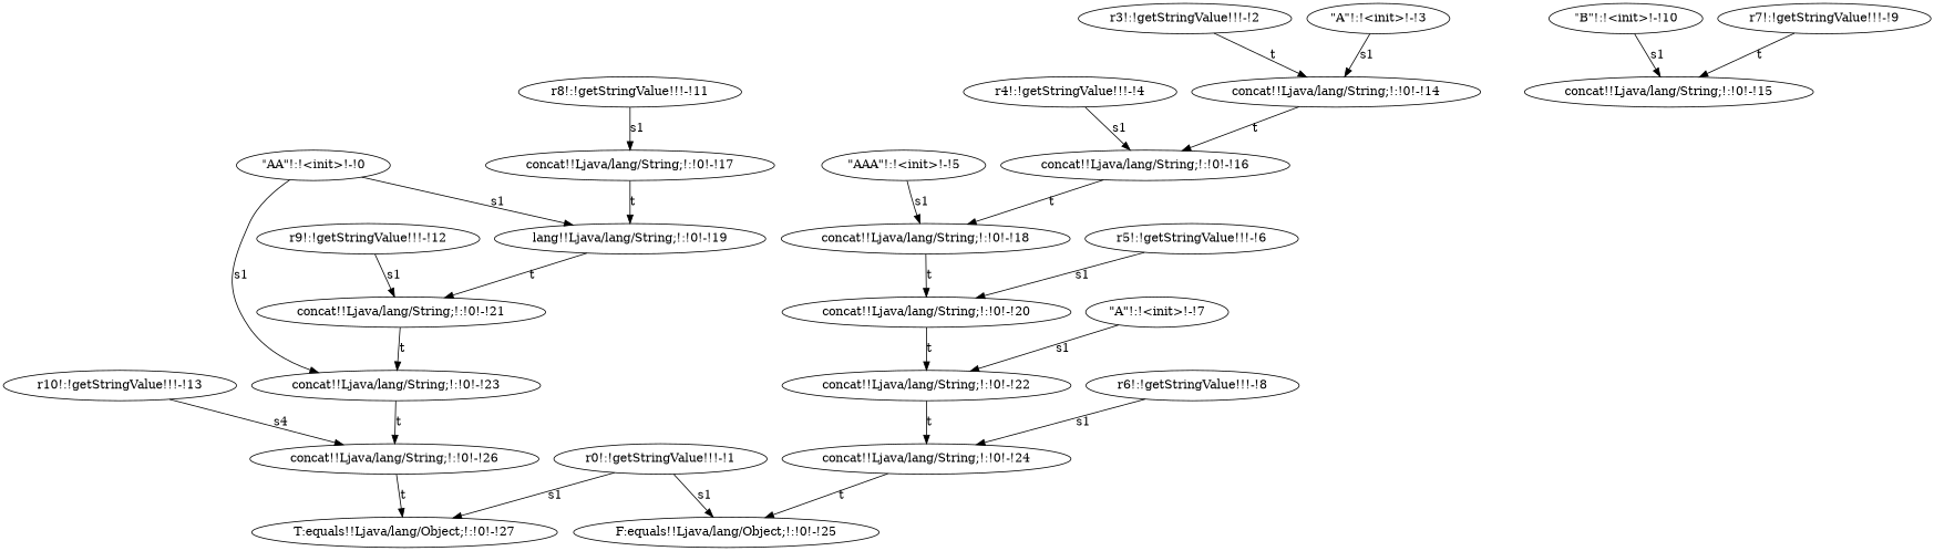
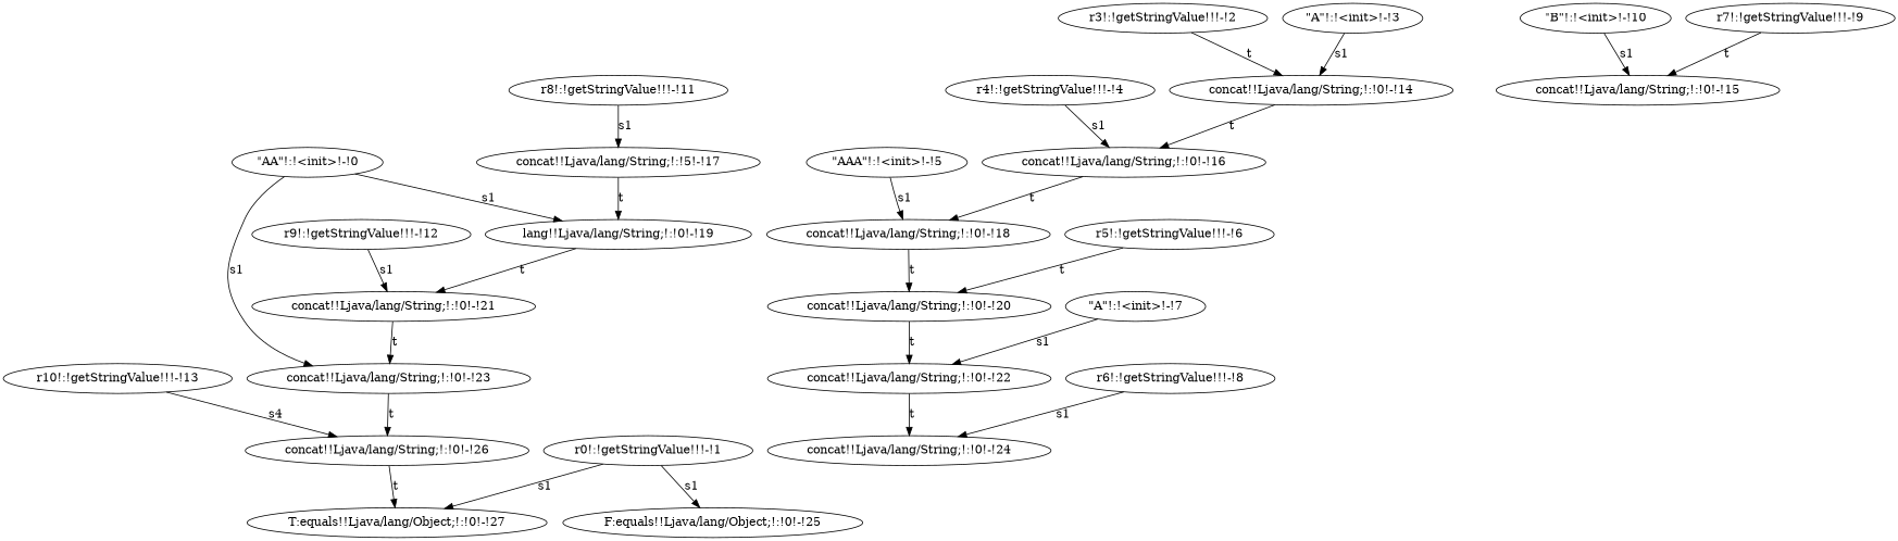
  digraph {
-   n1 [label="concat!!Ljava/lang/String;!:!0!-!17"]
+   n1 [label="concat!!Ljava/lang/String;!:!5!-!17"]
    n2 [label="lang!!Ljava/lang/String;!:!0!-!19"]
    n3 [label="concat!!Ljava/lang/String;!:!0!-!21"]
    n4 [label="\"AA\"!:!<init>!-!0"]
    n5 [label="concat!!Ljava/lang/String;!:!0!-!23"]
    n6 [label="concat!!Ljava/lang/String;!:!0!-!26"]
    n7 [label="r8!:!getStringValue!!!-!11"]
    n8 [label="T:equals!!Ljava/lang/Object;!:!0!-!27"]
    n9 [label="r3!:!getStringValue!!!-!2"]
    n10 [label="concat!!Ljava/lang/String;!:!0!-!14"]
    n11 [label="concat!!Ljava/lang/String;!:!0!-!16"]
    n12 [label="r5!:!getStringValue!!!-!6"]
    n13 [label="concat!!Ljava/lang/String;!:!0!-!20"]
    n14 [label="concat!!Ljava/lang/String;!:!0!-!22"]
    n15 [label="r9!:!getStringValue!!!-!12"]
    n16 [label="\"B\"!:!<init>!-!10"]
    n17 [label="concat!!Ljava/lang/String;!:!0!-!15"]
    n18 [label="concat!!Ljava/lang/String;!:!0!-!18"]
    n19 [label="r6!:!getStringValue!!!-!8"]
    n20 [label="concat!!Ljava/lang/String;!:!0!-!24"]
    n21 [label="F:equals!!Ljava/lang/Object;!:!0!-!25"]
    n22 [label="r10!:!getStringValue!!!-!13"]
    n23 [label="\"AAA\"!:!<init>!-!5"]
    n24 [label="\"A\"!:!<init>!-!3"]
    n25 [label="r4!:!getStringValue!!!-!4"]
    n26 [label="\"A\"!:!<init>!-!7"]
    n27 [label="r7!:!getStringValue!!!-!9"]
    n28 [label="r0!:!getStringValue!!!-!1"]
    n1 -> n2 [label=t]
    n2 -> n3 [label=t]
    n3 -> n5 [label=t]
    n4 -> n2 [label=s1]
    n4 -> n5 [label=s1]
    n5 -> n6 [label=t]
    n6 -> n8 [label=t]
    n7 -> n1 [label=s1]
    n9 -> n10 [label=t]
    n10 -> n11 [label=t]
    n11 -> n18 [label=t]
-   n12 -> n13 [label=s1]
+   n12 -> n13 [label=t]
    n13 -> n14 [label=t]
    n14 -> n20 [label=t]
    n15 -> n3 [label=s1]
    n16 -> n17 [label=s1]
    n18 -> n13 [label=t]
    n19 -> n20 [label=s1]
-   n20 -> n21 [label=t]
    n22 -> n6 [label=s4]
    n23 -> n18 [label=s1]
    n24 -> n10 [label=s1]
    n25 -> n11 [label=s1]
    n26 -> n14 [label=s1]
    n27 -> n17 [label=t]
    n28 -> n8 [label=s1]
    n28 -> n21 [label=s1]
  }
